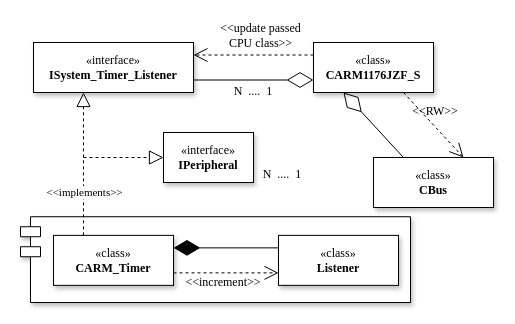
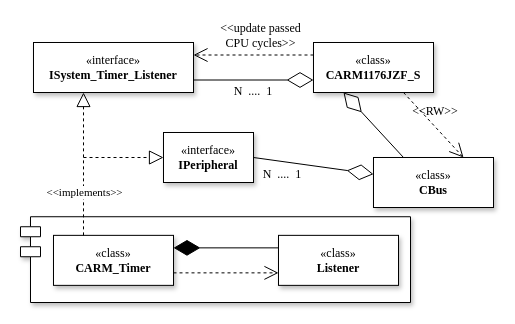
  <mxCell id="0" />
  <mxCell id="1" parent="0" />
  <mxCell id="2" value="" style="shape=module;align=left;spacingLeft=20;align=center;verticalAlign=top;whiteSpace=wrap;html=1;shadow=1;fontFamily=Computer Modern;" parent="1" vertex="1"><mxGeometry x="20" y="216.24" width="390" height="85.76" as="geometry" /></mxCell>
  <mxCell id="3" value="«interface»&lt;br&gt;&lt;b&gt;ISystem_Timer_Listener&lt;/b&gt;" style="html=1;whiteSpace=wrap;fontFamily=Computer Modern;shadow=1;" parent="1" vertex="1"><mxGeometry x="33" y="42" width="160" height="50" as="geometry" /></mxCell>
  <mxCell id="4" value="«class»&lt;br&gt;&lt;b&gt;CARM1176JZF_S&lt;/b&gt;" style="html=1;whiteSpace=wrap;fontFamily=Computer Modern;shadow=1;" parent="1" vertex="1"><mxGeometry x="313" y="42" width="120" height="50" as="geometry" /></mxCell>
  <mxCell id="5" value="" style="endArrow=diamondThin;endFill=0;endSize=24;html=1;rounded=0;exitX=1;exitY=0.75;exitDx=0;exitDy=0;entryX=0;entryY=0.75;entryDx=0;entryDy=0;fontFamily=Computer Modern;" parent="1" source="3" target="4" edge="1"><mxGeometry width="160" relative="1" as="geometry"><mxPoint x="33" y="122" as="sourcePoint" /><mxPoint x="253" y="82" as="targetPoint" /></mxGeometry></mxCell>
  <mxCell id="6" value="«class»&lt;br&gt;&lt;b&gt;CARM_Timer&lt;/b&gt;" style="html=1;whiteSpace=wrap;fontFamily=Computer Modern;shadow=1;" parent="1" vertex="1"><mxGeometry x="53" y="234.86" width="120" height="50" as="geometry" /></mxCell>
  <mxCell id="7" value="" style="endArrow=block;dashed=1;endFill=0;endSize=12;html=1;rounded=0;entryX=0.5;entryY=1;entryDx=0;entryDy=0;fontFamily=Computer Modern;" parent="1" edge="1"><mxGeometry width="160" relative="1" as="geometry"><mxPoint x="83" y="234.86" as="sourcePoint" /><mxPoint x="83" y="92" as="targetPoint" /></mxGeometry></mxCell>
  <mxCell id="8" value="&amp;lt;&amp;lt;implements&amp;gt;&amp;gt;" style="edgeLabel;html=1;align=center;verticalAlign=middle;resizable=0;points=[];fontFamily=Computer Modern;" parent="7" vertex="1" connectable="0"><mxGeometry x="-0.251" y="-2" relative="1" as="geometry"><mxPoint x="-2" y="11" as="offset" /></mxGeometry></mxCell>
  <mxCell id="9" value="«class»&lt;br&gt;&lt;b&gt;Listener&lt;/b&gt;" style="html=1;whiteSpace=wrap;fontFamily=Computer Modern;shadow=1;" parent="1" vertex="1"><mxGeometry x="278" y="234.86" width="120" height="50" as="geometry" /></mxCell>
  <mxCell id="10" value="" style="endArrow=diamondThin;endFill=1;endSize=24;html=1;rounded=0;entryX=1;entryY=0.25;entryDx=0;entryDy=0;exitX=0;exitY=0.25;exitDx=0;exitDy=0;fontFamily=Computer Modern;" parent="1" source="9" target="6" edge="1"><mxGeometry width="160" relative="1" as="geometry"><mxPoint x="253" y="247.86" as="sourcePoint" /><mxPoint x="173" y="247.86" as="targetPoint" /></mxGeometry></mxCell>
  <mxCell id="11" value="" style="endArrow=open;endSize=12;dashed=1;html=1;rounded=0;entryX=1;entryY=0.25;entryDx=0;entryDy=0;exitX=0;exitY=0.25;exitDx=0;exitDy=0;fontFamily=Computer Modern;" parent="1" source="4" target="3" edge="1"><mxGeometry width="160" relative="1" as="geometry"><mxPoint x="183" y="-8" as="sourcePoint" /><mxPoint x="343" y="-8" as="targetPoint" /></mxGeometry></mxCell>
  <mxCell id="12" value="" style="endArrow=open;endSize=12;dashed=1;html=1;rounded=0;entryX=0;entryY=0.75;entryDx=0;entryDy=0;exitX=1;exitY=0.75;exitDx=0;exitDy=0;fontFamily=Computer Modern;" parent="1" source="6" target="9" edge="1"><mxGeometry width="160" relative="1" as="geometry"><mxPoint x="243" y="294.86" as="sourcePoint" /><mxPoint x="183" y="294.86" as="targetPoint" /></mxGeometry></mxCell>
  <mxCell id="13" value="N&amp;nbsp; ....&amp;nbsp; 1" style="text;html=1;strokeColor=none;fillColor=none;align=center;verticalAlign=middle;whiteSpace=wrap;rounded=0;fontFamily=Computer Modern;" parent="1" vertex="1"><mxGeometry x="223" y="76" width="60" height="30" as="geometry" /></mxCell>
- <mxCell id="14" value="&amp;lt;&amp;lt;update passed &lt;br&gt;CPU class&amp;gt;&amp;gt;" style="text;html=1;strokeColor=none;fillColor=none;align=center;verticalAlign=middle;whiteSpace=wrap;rounded=0;fontFamily=Computer Modern;" parent="1" vertex="1"><mxGeometry x="193" y="20" width="135" height="30" as="geometry" /></mxCell>
- <mxCell id="15" value="&amp;lt;&amp;lt;increment&amp;gt;&amp;gt;" style="text;html=1;strokeColor=none;fillColor=none;align=center;verticalAlign=middle;whiteSpace=wrap;rounded=0;fontFamily=Computer Modern;" parent="1" vertex="1"><mxGeometry x="193" y="266.86" width="60" height="30" as="geometry" /></mxCell>
+ <mxCell id="14" value="&amp;lt;&amp;lt;update passed &lt;br&gt;CPU cycles&amp;gt;&amp;gt;" style="text;html=1;strokeColor=none;fillColor=none;align=center;verticalAlign=middle;whiteSpace=wrap;rounded=0;fontFamily=Computer Modern;" parent="1" vertex="1"><mxGeometry x="193" y="20" width="135" height="30" as="geometry" /></mxCell>
  <mxCell id="16" value="«class»&lt;br&gt;&lt;b&gt;CBus&lt;/b&gt;" style="html=1;whiteSpace=wrap;fontFamily=Computer Modern;shadow=1;" parent="1" vertex="1"><mxGeometry x="373" y="157" width="120" height="50" as="geometry" /></mxCell>
  <mxCell id="17" value="" style="endArrow=diamondThin;endFill=0;endSize=24;html=1;rounded=0;exitX=0.25;exitY=0;exitDx=0;exitDy=0;entryX=0.25;entryY=1;entryDx=0;entryDy=0;fontFamily=Computer Modern;" parent="1" source="16" target="4" edge="1"><mxGeometry width="160" relative="1" as="geometry"><mxPoint x="203" y="90" as="sourcePoint" /><mxPoint x="333" y="90" as="targetPoint" /></mxGeometry></mxCell>
  <mxCell id="18" value="«interface»&lt;br&gt;&lt;b&gt;IPeripheral&lt;/b&gt;" style="html=1;whiteSpace=wrap;fontFamily=Computer Modern;shadow=1;" parent="1" vertex="1"><mxGeometry x="163" y="132" width="90" height="50" as="geometry" /></mxCell>
+ <mxCell id="19" value="" style="endArrow=diamondThin;endFill=0;endSize=24;html=1;rounded=0;exitX=1;exitY=0.5;exitDx=0;exitDy=0;fontFamily=Computer Modern;" parent="1" source="18" target="16" edge="1"><mxGeometry width="160" relative="1" as="geometry"><mxPoint x="393" y="142" as="sourcePoint" /><mxPoint x="393" y="92" as="targetPoint" /></mxGeometry></mxCell>
  <mxCell id="20" value="N&amp;nbsp; ....&amp;nbsp; 1" style="text;html=1;strokeColor=none;fillColor=none;align=center;verticalAlign=middle;whiteSpace=wrap;rounded=0;fontFamily=Computer Modern;" parent="1" vertex="1"><mxGeometry x="252" y="159" width="60" height="30" as="geometry" /></mxCell>
  <mxCell id="21" value="" style="endArrow=block;dashed=1;endFill=0;endSize=12;html=1;rounded=0;entryX=0;entryY=0.5;entryDx=0;entryDy=0;fontFamily=Computer Modern;" parent="1" target="18" edge="1"><mxGeometry width="160" relative="1" as="geometry"><mxPoint x="83" y="157" as="sourcePoint" /><mxPoint x="123" y="92" as="targetPoint" /></mxGeometry></mxCell>
  <mxCell id="22" value="" style="endArrow=open;endSize=12;dashed=1;html=1;rounded=0;entryX=0.75;entryY=0;entryDx=0;entryDy=0;exitX=0.75;exitY=1;exitDx=0;exitDy=0;fontFamily=Computer Modern;" parent="1" source="4" target="16" edge="1"><mxGeometry width="160" relative="1" as="geometry"><mxPoint x="333" y="65" as="sourcePoint" /><mxPoint x="203" y="65" as="targetPoint" /></mxGeometry></mxCell>
  <mxCell id="23" value="&amp;lt;&amp;lt;RW&amp;gt;&amp;gt;" style="text;html=1;strokeColor=none;fillColor=none;align=center;verticalAlign=middle;whiteSpace=wrap;rounded=0;fontFamily=Computer Modern;" parent="1" vertex="1"><mxGeometry x="390" y="96" width="90" height="30" as="geometry" /></mxCell>
